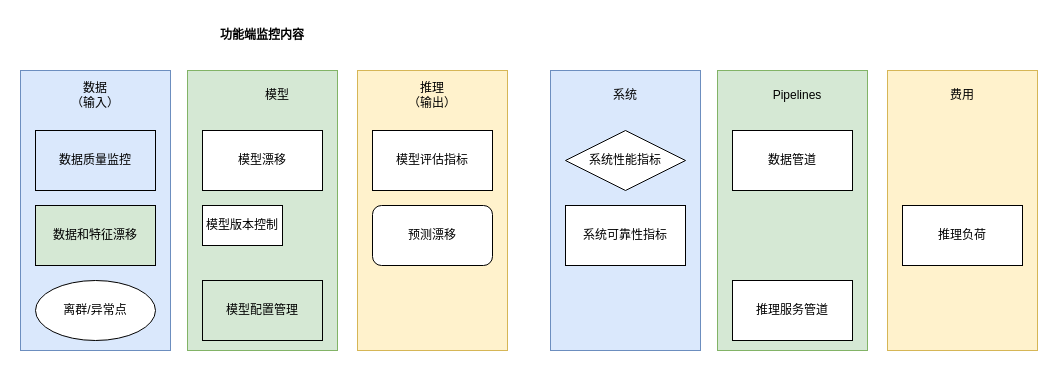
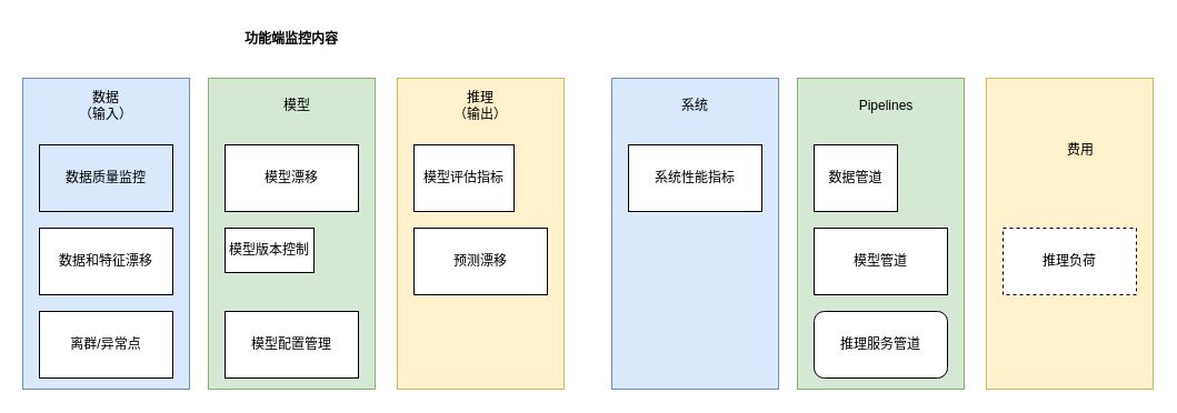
  <mxCell id="0" />
  <mxCell id="1" parent="0" />
  <mxCell id="2" value="" style="rounded=0;whiteSpace=wrap;html=1;fillColor=#dae8fc;strokeColor=#6c8ebf;" vertex="1" parent="1"><mxGeometry x="20" y="70" width="150" height="280" as="geometry" /></mxCell>
  <mxCell id="3" value="数据质量监控" style="rounded=0;whiteSpace=wrap;html=1;fillColor=#dae8fc;" vertex="1" parent="1"><mxGeometry x="35" y="130" width="120" height="60" as="geometry" /></mxCell>
- <mxCell id="4" value="数据和特征漂移" style="rounded=0;whiteSpace=wrap;html=1;fillColor=#d5e8d4;" vertex="1" parent="1"><mxGeometry x="35" y="205" width="120" height="60" as="geometry" /></mxCell>
- <mxCell id="5" value="离群/异常点" style="ellipse;whiteSpace=wrap;html=1;" vertex="1" parent="1"><mxGeometry x="35" y="280" width="120" height="60" as="geometry" /></mxCell>
+ <mxCell id="4" value="数据和特征漂移" style="rounded=0;whiteSpace=wrap;html=1;" vertex="1" parent="1"><mxGeometry x="35" y="205" width="120" height="60" as="geometry" /></mxCell>
+ <mxCell id="5" value="离群/异常点" style="rounded=0;whiteSpace=wrap;html=1;" vertex="1" parent="1"><mxGeometry x="35" y="280" width="120" height="60" as="geometry" /></mxCell>
  <mxCell id="6" value="" style="rounded=0;whiteSpace=wrap;html=1;fillColor=#d5e8d4;strokeColor=#82b366;" vertex="1" parent="1"><mxGeometry x="187" y="70" width="150" height="280" as="geometry" /></mxCell>
  <mxCell id="7" value="模型漂移" style="rounded=0;whiteSpace=wrap;html=1;" vertex="1" parent="1"><mxGeometry x="202" y="130" width="120" height="60" as="geometry" /></mxCell>
  <mxCell id="8" value="模型版本控制" style="rounded=0;whiteSpace=wrap;html=1;" vertex="1" parent="1"><mxGeometry x="202" y="205" width="80" height="40" as="geometry" /></mxCell>
- <mxCell id="9" value="模型配置管理" style="rounded=0;whiteSpace=wrap;html=1;fillColor=#d5e8d4;" vertex="1" parent="1"><mxGeometry x="202" y="280" width="120" height="60" as="geometry" /></mxCell>
+ <mxCell id="9" value="模型配置管理" style="rounded=0;whiteSpace=wrap;html=1;" vertex="1" parent="1"><mxGeometry x="202" y="280" width="120" height="60" as="geometry" /></mxCell>
  <mxCell id="10" value="" style="rounded=0;whiteSpace=wrap;html=1;fillColor=#fff2cc;strokeColor=#d6b656;" vertex="1" parent="1"><mxGeometry x="357" y="70" width="150" height="280" as="geometry" /></mxCell>
- <mxCell id="11" value="模型评估指标" style="rounded=0;whiteSpace=wrap;html=1;" vertex="1" parent="1"><mxGeometry x="372" y="130" width="120" height="60" as="geometry" /></mxCell>
- <mxCell id="12" value="预测漂移" style="whiteSpace=wrap;html=1;rounded=1;" vertex="1" parent="1"><mxGeometry x="372" y="205" width="120" height="60" as="geometry" /></mxCell>
+ <mxCell id="11" value="模型评估指标" style="rounded=0;whiteSpace=wrap;html=1;" vertex="1" parent="1"><mxGeometry x="372" y="130" width="90" height="60" as="geometry" /></mxCell>
+ <mxCell id="12" value="预测漂移" style="rounded=0;whiteSpace=wrap;html=1;" vertex="1" parent="1"><mxGeometry x="372" y="205" width="120" height="60" as="geometry" /></mxCell>
  <mxCell id="13" value="数据&lt;br&gt;（输入）" style="text;html=1;strokeColor=none;fillColor=none;align=center;verticalAlign=middle;whiteSpace=wrap;rounded=0;" vertex="1" parent="1"><mxGeometry x="65" y="80" width="60" height="30" as="geometry" /></mxCell>
- <mxCell id="14" value="模型" style="text;html=1;strokeColor=none;fillColor=none;align=center;verticalAlign=middle;whiteSpace=wrap;rounded=0;" vertex="1" parent="1"><mxGeometry x="247" y="80" width="60" height="30" as="geometry" /></mxCell>
+ <mxCell id="14" value="模型" style="text;html=1;strokeColor=none;fillColor=none;align=center;verticalAlign=middle;whiteSpace=wrap;rounded=0;" vertex="1" parent="1"><mxGeometry x="237" y="80" width="60" height="30" as="geometry" /></mxCell>
  <mxCell id="15" value="推理&lt;br&gt;（输出）" style="text;html=1;strokeColor=none;fillColor=none;align=center;verticalAlign=middle;whiteSpace=wrap;rounded=0;" vertex="1" parent="1"><mxGeometry x="402" y="80" width="60" height="30" as="geometry" /></mxCell>
  <mxCell id="16" value="&lt;b&gt;功能端监控内容&lt;/b&gt;" style="text;html=1;strokeColor=none;fillColor=none;align=center;verticalAlign=middle;whiteSpace=wrap;rounded=0;" vertex="1" parent="1"><mxGeometry x="177" y="20" width="170" height="30" as="geometry" /></mxCell>
  <mxCell id="17" value="" style="rounded=0;whiteSpace=wrap;html=1;fillColor=#dae8fc;strokeColor=#6c8ebf;" vertex="1" parent="1"><mxGeometry x="550" y="70" width="150" height="280" as="geometry" /></mxCell>
- <mxCell id="18" value="系统性能指标" style="rhombus;whiteSpace=wrap;html=1;" vertex="1" parent="1"><mxGeometry x="565" y="130" width="120" height="60" as="geometry" /></mxCell>
- <mxCell id="19" value="系统可靠性指标" style="rounded=0;whiteSpace=wrap;html=1;" vertex="1" parent="1"><mxGeometry x="565" y="205" width="120" height="60" as="geometry" /></mxCell>
+ <mxCell id="18" value="系统性能指标" style="rounded=0;whiteSpace=wrap;html=1;" vertex="1" parent="1"><mxGeometry x="565" y="130" width="120" height="60" as="geometry" /></mxCell>
  <mxCell id="20" value="" style="rounded=0;whiteSpace=wrap;html=1;fillColor=#d5e8d4;strokeColor=#82b366;" vertex="1" parent="1"><mxGeometry x="717" y="70" width="150" height="280" as="geometry" /></mxCell>
- <mxCell id="21" value="数据管道" style="rounded=0;whiteSpace=wrap;html=1;" vertex="1" parent="1"><mxGeometry x="732" y="130" width="120" height="60" as="geometry" /></mxCell>
- <mxCell id="23" value="推理服务管道" style="rounded=0;whiteSpace=wrap;html=1;" vertex="1" parent="1"><mxGeometry x="732" y="280" width="120" height="60" as="geometry" /></mxCell>
+ <mxCell id="21" value="数据管道" style="rounded=0;whiteSpace=wrap;html=1;" vertex="1" parent="1"><mxGeometry x="732" y="130" width="75" height="60" as="geometry" /></mxCell>
+ <mxCell id="22" value="模型管道" style="rounded=0;whiteSpace=wrap;html=1;" vertex="1" parent="1"><mxGeometry x="732" y="205" width="120" height="60" as="geometry" /></mxCell>
+ <mxCell id="23" value="推理服务管道" style="whiteSpace=wrap;html=1;rounded=1;" vertex="1" parent="1"><mxGeometry x="732" y="280" width="120" height="60" as="geometry" /></mxCell>
  <mxCell id="24" value="" style="rounded=0;whiteSpace=wrap;html=1;fillColor=#fff2cc;strokeColor=#d6b656;" vertex="1" parent="1"><mxGeometry x="887" y="70" width="150" height="280" as="geometry" /></mxCell>
- <mxCell id="25" value="推理负荷" style="rounded=0;whiteSpace=wrap;html=1;" vertex="1" parent="1"><mxGeometry x="902" y="205" width="120" height="60" as="geometry" /></mxCell>
+ <mxCell id="25" value="推理负荷" style="rounded=0;whiteSpace=wrap;html=1;dashed=1;" vertex="1" parent="1"><mxGeometry x="902" y="205" width="120" height="60" as="geometry" /></mxCell>
  <mxCell id="26" value="系统" style="text;html=1;strokeColor=none;fillColor=none;align=center;verticalAlign=middle;whiteSpace=wrap;rounded=0;" vertex="1" parent="1"><mxGeometry x="595" y="80" width="60" height="30" as="geometry" /></mxCell>
  <mxCell id="27" value="Pipelines" style="text;html=1;strokeColor=none;fillColor=none;align=center;verticalAlign=middle;whiteSpace=wrap;rounded=0;" vertex="1" parent="1"><mxGeometry x="767" y="80" width="60" height="30" as="geometry" /></mxCell>
- <mxCell id="28" value="费用" style="text;html=1;strokeColor=none;fillColor=none;align=center;verticalAlign=middle;whiteSpace=wrap;rounded=0;" vertex="1" parent="1"><mxGeometry x="932" y="80" width="60" height="30" as="geometry" /></mxCell>
+ <mxCell id="28" value="费用" style="text;html=1;strokeColor=none;fillColor=none;align=center;verticalAlign=middle;whiteSpace=wrap;rounded=0;" vertex="1" parent="1"><mxGeometry x="942" y="120" width="60" height="30" as="geometry" /></mxCell>
